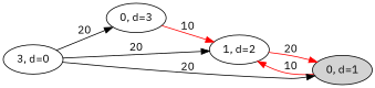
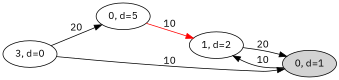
  digraph {
    fontname="IBM Plex Sans"
    rankdir=LR
    node [fontname="IBM Plex Sans"]
    edge [fontname="IBM Plex Sans"]
-   n1 [label="0, d=3"]
+   n1 [label="0, d=5"]
    n2 [label="1, d=2"]
    n3 [label="0, d=1" style=filled]
    n4 [label="3, d=0"]
    n1 -> n2 [color=red label=10]
-   n2 -> n3 [color=red label=20]
-   n3 -> n2 [label=10 color=red]
+   n2 -> n3 [color=black label=20]
+   n3 -> n2 [label=10]
    n4 -> n1 [label=20]
-   n4 -> n2 [label=20]
-   n4 -> n3 [label=20]
+   n4 -> n3 [label=10]
  }
